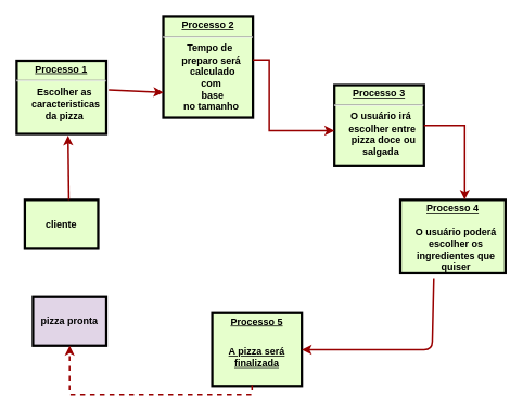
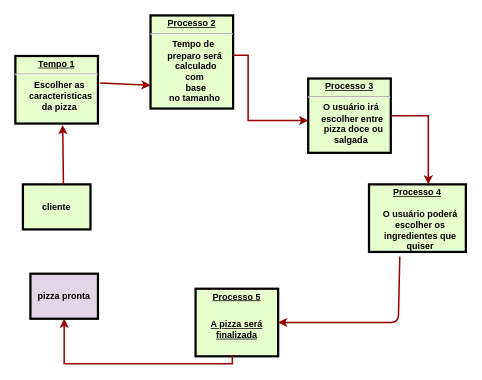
  <mxCell id="0" />
  <mxCell id="1" parent="0" />
- <mxCell id="2" value="&lt;p style=&quot;margin: 0px; margin-top: 4px; text-align: center; text-decoration: underline;&quot;&gt;&lt;strong&gt;Processo 1&lt;br&gt;&lt;/strong&gt;&lt;/p&gt;&lt;hr&gt;&lt;p style=&quot;margin: 0px; margin-left: 8px;&quot;&gt;Escolher as&lt;/p&gt;&lt;p style=&quot;margin: 0px; margin-left: 8px;&quot;&gt;&amp;nbsp;caracteristicas&lt;/p&gt;&lt;p style=&quot;margin: 0px; margin-left: 8px;&quot;&gt;da pizza&lt;br&gt;&lt;/p&gt;" style="verticalAlign=middle;align=center;overflow=fill;fontSize=12;fontFamily=Helvetica;html=1;rounded=0;fontStyle=1;strokeWidth=3;fillColor=#E6FFCC" parent="1" vertex="1"><mxGeometry x="20" y="74" width="110" height="90" as="geometry" /></mxCell>
+ <mxCell id="2" value="&lt;p style=&quot;margin: 0px; margin-top: 4px; text-align: center; text-decoration: underline;&quot;&gt;&lt;strong&gt;Tempo 1&lt;br&gt;&lt;/strong&gt;&lt;/p&gt;&lt;hr&gt;&lt;p style=&quot;margin: 0px; margin-left: 8px;&quot;&gt;Escolher as&lt;/p&gt;&lt;p style=&quot;margin: 0px; margin-left: 8px;&quot;&gt;&amp;nbsp;caracteristicas&lt;/p&gt;&lt;p style=&quot;margin: 0px; margin-left: 8px;&quot;&gt;da pizza&lt;br&gt;&lt;/p&gt;" style="verticalAlign=middle;align=center;overflow=fill;fontSize=12;fontFamily=Helvetica;html=1;rounded=0;fontStyle=1;strokeWidth=3;fillColor=#E6FFCC" parent="1" vertex="1"><mxGeometry x="20" y="74" width="110" height="90" as="geometry" /></mxCell>
  <mxCell id="3" value="cliente" style="whiteSpace=wrap;align=center;verticalAlign=middle;fontStyle=1;strokeWidth=3;fillColor=#e6ffcc;rounded=0;" parent="1" vertex="1"><mxGeometry x="30" y="245" width="90" height="60" as="geometry" /></mxCell>
  <mxCell id="4" value="&lt;p style=&quot;margin: 0px; margin-top: 4px; text-align: center; text-decoration: underline;&quot;&gt;&lt;strong&gt;Processo 2&lt;br&gt;&lt;/strong&gt;&lt;/p&gt;&lt;hr&gt;&lt;p style=&quot;margin: 0px; margin-left: 8px;&quot;&gt;Tempo de&amp;nbsp;&lt;/p&gt;&lt;p style=&quot;margin: 0px; margin-left: 8px;&quot;&gt;preparo será&lt;/p&gt;&lt;p style=&quot;margin: 0px; margin-left: 8px;&quot;&gt;&amp;nbsp;calculado&lt;br&gt;com&lt;/p&gt;&lt;p style=&quot;margin: 0px; margin-left: 8px;&quot;&gt;&amp;nbsp;base&lt;br&gt;no tamanho&lt;br&gt;&lt;/p&gt;" style="verticalAlign=middle;align=center;overflow=fill;fontSize=12;fontFamily=Helvetica;html=1;rounded=0;fontStyle=1;strokeWidth=3;fillColor=#E6FFCC" parent="1" vertex="1"><mxGeometry x="200" y="20" width="110" height="124" as="geometry" /></mxCell>
  <mxCell id="5" value="&lt;p style=&quot;margin: 0px; margin-top: 4px; text-align: center; text-decoration: underline;&quot;&gt;&lt;strong&gt;&lt;strong&gt;Processo 4&lt;/strong&gt;&lt;br&gt;&lt;/strong&gt;&lt;/p&gt;&lt;p style=&quot;margin: 0px; margin-left: 8px;&quot;&gt;&lt;br&gt;&lt;/p&gt;&lt;p style=&quot;margin: 0px; margin-left: 8px;&quot;&gt;O usuário poderá&lt;br/&gt;escolher os&lt;br/&gt;ingredientes que&lt;br/&gt;quiser&lt;br&gt;&lt;/p&gt;" style="verticalAlign=middle;align=center;overflow=fill;fontSize=12;fontFamily=Helvetica;html=1;rounded=0;fontStyle=1;strokeWidth=3;fillColor=#E6FFCC" parent="1" vertex="1"><mxGeometry x="491" y="245" width="129" height="90" as="geometry" /></mxCell>
  <mxCell id="6" value="&lt;p style=&quot;margin: 0px; margin-top: 4px; text-align: center; text-decoration: underline;&quot;&gt;&lt;strong&gt;&lt;strong&gt;Processo 3&lt;/strong&gt;&lt;br&gt;&lt;/strong&gt;&lt;/p&gt;&lt;hr&gt;&lt;p style=&quot;margin: 0px; margin-left: 8px;&quot;&gt;O usuário irá&amp;nbsp;&lt;/p&gt;&lt;p style=&quot;margin: 0px; margin-left: 8px;&quot;&gt;escolher entre&lt;/p&gt;&lt;p style=&quot;margin: 0px; margin-left: 8px;&quot;&gt;&amp;nbsp;pizza doce ou&lt;/p&gt;&lt;p style=&quot;margin: 0px; margin-left: 8px;&quot;&gt;salgada&amp;nbsp;&lt;br&gt;&lt;/p&gt;" style="verticalAlign=middle;align=center;overflow=fill;fontSize=12;fontFamily=Helvetica;html=1;rounded=0;fontStyle=1;strokeWidth=3;fillColor=#E6FFCC" parent="1" vertex="1"><mxGeometry x="410" y="104" width="110" height="99" as="geometry" /></mxCell>
  <mxCell id="7" value="&lt;p style=&quot;margin: 0px; margin-top: 4px; text-align: center; text-decoration: underline;&quot;&gt;&lt;strong&gt;&lt;strong&gt;Processo 5&lt;/strong&gt;&lt;/strong&gt;&lt;/p&gt;&lt;p style=&quot;margin: 0px; margin-top: 4px; text-align: center; text-decoration: underline;&quot;&gt;&lt;strong&gt;&lt;strong&gt;&lt;br&gt;&lt;/strong&gt;&lt;/strong&gt;&lt;/p&gt;&lt;p style=&quot;margin: 0px; margin-top: 4px; text-align: center; text-decoration: underline;&quot;&gt;A pizza será&lt;br/&gt;finalizada&lt;strong&gt;&lt;strong&gt;&lt;br&gt;&lt;/strong&gt;&lt;/strong&gt;&lt;/p&gt;" style="verticalAlign=middle;align=center;overflow=fill;fontSize=12;fontFamily=Helvetica;html=1;rounded=0;fontStyle=1;strokeWidth=3;fillColor=#E6FFCC" parent="1" vertex="1"><mxGeometry x="260" y="384" width="110" height="90" as="geometry" /></mxCell>
  <mxCell id="8" value="pizza pronta" style="whiteSpace=wrap;align=center;verticalAlign=middle;fontStyle=1;strokeWidth=3;fillColor=#e1d5e7;rounded=0;" parent="1" vertex="1"><mxGeometry x="40" y="364" width="90" height="60" as="geometry" /></mxCell>
  <mxCell id="9" value="" style="edgeStyle=none;noEdgeStyle=1;strokeColor=#990000;strokeWidth=2;exitX=1.027;exitY=0.4;exitDx=0;exitDy=0;entryX=0;entryY=0.75;entryDx=0;entryDy=0;exitPerimeter=0;rounded=0;" parent="1" source="2" target="4" edge="1"><mxGeometry width="100" height="100" relative="1" as="geometry"><mxPoint x="120" y="74" as="sourcePoint" /><mxPoint x="-70" y="24" as="targetPoint" /><Array as="points" /></mxGeometry></mxCell>
  <mxCell id="10" value="" style="edgeStyle=none;noEdgeStyle=1;strokeColor=#990000;strokeWidth=2;exitX=0.6;exitY=0;exitDx=0;exitDy=0;exitPerimeter=0;entryX=0.573;entryY=1.022;entryDx=0;entryDy=0;entryPerimeter=0;rounded=0;" parent="1" source="3" target="2" edge="1"><mxGeometry width="100" height="100" relative="1" as="geometry"><mxPoint x="-70" y="214" as="sourcePoint" /><mxPoint x="100" y="174" as="targetPoint" /></mxGeometry></mxCell>
  <mxCell id="11" value="" style="edgeStyle=elbowEdgeStyle;elbow=horizontal;strokeColor=#990000;strokeWidth=2;exitX=1;exitY=0.5;exitDx=0;exitDy=0;rounded=0;" parent="1" source="6" target="5" edge="1"><mxGeometry width="100" height="100" relative="1" as="geometry"><mxPoint x="380" y="254" as="sourcePoint" /><mxPoint x="570" y="234" as="targetPoint" /><Array as="points"><mxPoint x="570" y="184" /></Array></mxGeometry></mxCell>
  <mxCell id="12" value="" style="edgeStyle=segmentEdgeStyle;strokeColor=#990000;strokeWidth=2;exitX=1;exitY=0.427;exitDx=0;exitDy=0;exitPerimeter=0;rounded=0;" parent="1" source="4" target="6" edge="1"><mxGeometry width="100" height="100" relative="1" as="geometry"><mxPoint x="330" y="74" as="sourcePoint" /><mxPoint x="250" y="134" as="targetPoint" /><Array as="points"><mxPoint x="330" y="73" /><mxPoint x="330" y="160" /></Array></mxGeometry></mxCell>
- <mxCell id="13" value="" style="edgeStyle=elbowEdgeStyle;elbow=vertical;strokeColor=#990000;strokeWidth=2;exitX=0.445;exitY=0.989;exitDx=0;exitDy=0;exitPerimeter=0;rounded=0;dashed=1;" parent="1" source="7" target="8" edge="1"><mxGeometry width="100" height="100" relative="1" as="geometry"><mxPoint x="260" y="524" as="sourcePoint" /><mxPoint x="-20" y="514" as="targetPoint" /><Array as="points"><mxPoint x="180" y="484" /></Array></mxGeometry></mxCell>
+ <mxCell id="13" value="" style="edgeStyle=elbowEdgeStyle;elbow=vertical;strokeColor=#990000;strokeWidth=2;exitX=0.445;exitY=0.989;exitDx=0;exitDy=0;exitPerimeter=0;rounded=0;" parent="1" source="7" target="8" edge="1"><mxGeometry width="100" height="100" relative="1" as="geometry"><mxPoint x="260" y="524" as="sourcePoint" /><mxPoint x="-20" y="514" as="targetPoint" /><Array as="points"><mxPoint x="180" y="484" /></Array></mxGeometry></mxCell>
  <mxCell id="14" value="" style="endArrow=classic;html=1;entryX=1;entryY=0.5;entryDx=0;entryDy=0;exitX=0.318;exitY=1.067;exitDx=0;exitDy=0;exitPerimeter=0;strokeColor=#990000;strokeWidth=2;" edge="1" parent="1" source="5" target="7"><mxGeometry width="50" height="50" relative="1" as="geometry"><mxPoint x="530" y="344" as="sourcePoint" /><mxPoint x="541" y="354" as="targetPoint" /><Array as="points"><mxPoint x="530" y="429" /></Array></mxGeometry></mxCell>
